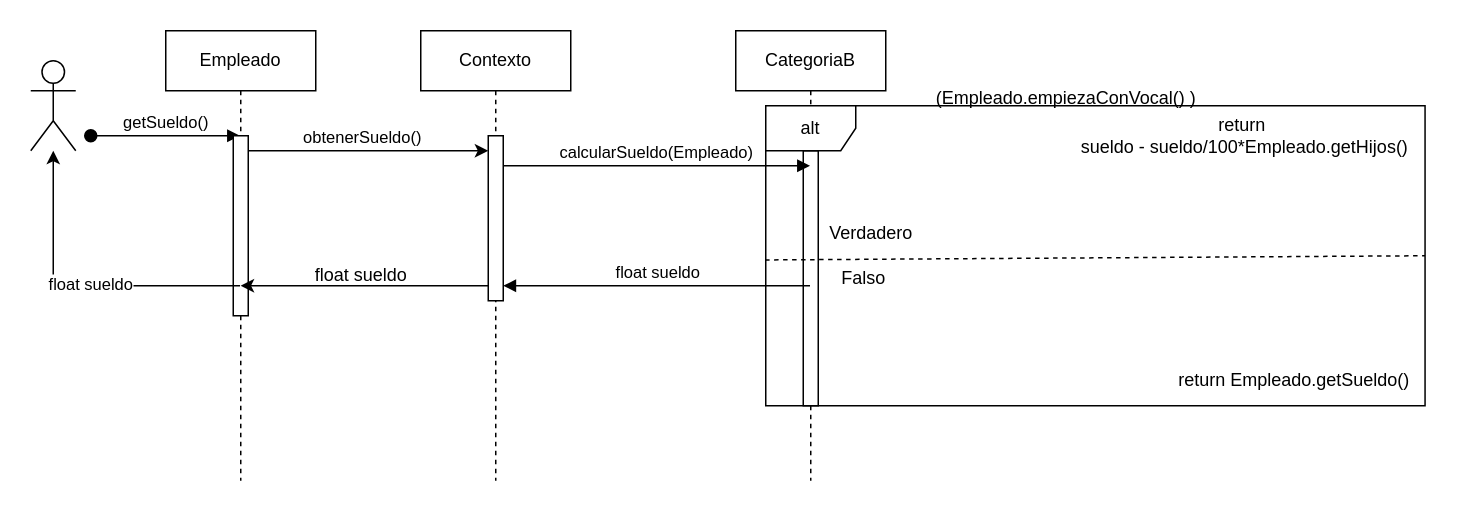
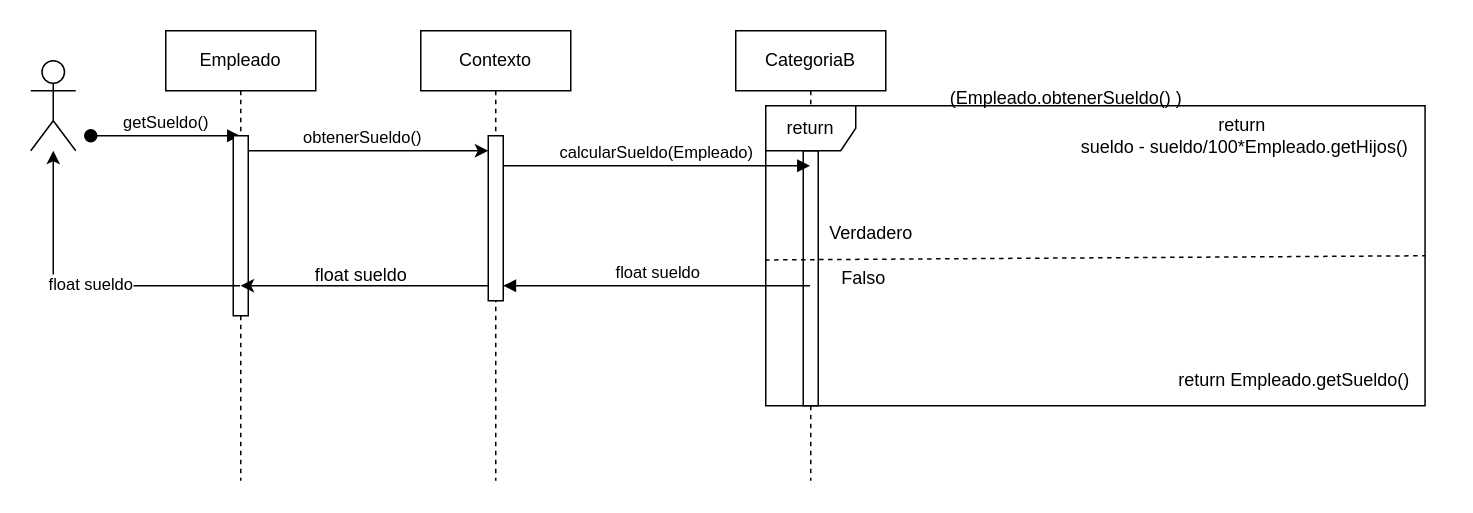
  <mxCell id="0" />
  <mxCell id="1" parent="0" />
  <mxCell id="2" value="Contexto" style="shape=umlLifeline;perimeter=lifelinePerimeter;whiteSpace=wrap;html=1;container=0;dropTarget=0;collapsible=0;recursiveResize=0;outlineConnect=0;portConstraint=eastwest;newEdgeStyle={&quot;edgeStyle&quot;:&quot;elbowEdgeStyle&quot;,&quot;elbow&quot;:&quot;vertical&quot;,&quot;curved&quot;:0,&quot;rounded&quot;:0};" parent="1" vertex="1"><mxGeometry x="280" y="20" width="100" height="300" as="geometry" /></mxCell>
  <mxCell id="3" value="" style="html=1;points=[];perimeter=orthogonalPerimeter;outlineConnect=0;targetShapes=umlLifeline;portConstraint=eastwest;newEdgeStyle={&quot;edgeStyle&quot;:&quot;elbowEdgeStyle&quot;,&quot;elbow&quot;:&quot;vertical&quot;,&quot;curved&quot;:0,&quot;rounded&quot;:0};" parent="2" vertex="1"><mxGeometry x="45" y="70" width="10" height="110" as="geometry" /></mxCell>
  <mxCell id="4" value="getSueldo()" style="html=1;verticalAlign=bottom;startArrow=oval;endArrow=block;startSize=8;edgeStyle=elbowEdgeStyle;elbow=vertical;curved=0;rounded=0;" parent="2" target="19" edge="1"><mxGeometry relative="1" as="geometry"><mxPoint x="-220" y="70" as="sourcePoint" /><mxPoint x="-120" y="70" as="targetPoint" /></mxGeometry></mxCell>
  <mxCell id="5" value="CategoriaB" style="shape=umlLifeline;perimeter=lifelinePerimeter;whiteSpace=wrap;html=1;container=0;dropTarget=0;collapsible=0;recursiveResize=0;outlineConnect=0;portConstraint=eastwest;newEdgeStyle={&quot;edgeStyle&quot;:&quot;elbowEdgeStyle&quot;,&quot;elbow&quot;:&quot;vertical&quot;,&quot;curved&quot;:0,&quot;rounded&quot;:0};" parent="1" vertex="1"><mxGeometry x="490" y="20" width="100" height="300" as="geometry" /></mxCell>
  <mxCell id="6" value="" style="html=1;points=[];perimeter=orthogonalPerimeter;outlineConnect=0;targetShapes=umlLifeline;portConstraint=eastwest;newEdgeStyle={&quot;edgeStyle&quot;:&quot;elbowEdgeStyle&quot;,&quot;elbow&quot;:&quot;vertical&quot;,&quot;curved&quot;:0,&quot;rounded&quot;:0};" parent="5" vertex="1"><mxGeometry x="45" y="80" width="10" height="170" as="geometry" /></mxCell>
  <mxCell id="7" value="calcularSueldo(Empleado)" style="html=1;verticalAlign=bottom;endArrow=block;edgeStyle=elbowEdgeStyle;elbow=vertical;curved=0;rounded=0;" parent="1" target="5" edge="1"><mxGeometry relative="1" as="geometry"><mxPoint x="335" y="110" as="sourcePoint" /><Array as="points"><mxPoint x="410" y="110" /></Array><mxPoint x="495" y="110" as="targetPoint" /></mxGeometry></mxCell>
  <mxCell id="8" value="float sueldo" style="html=1;verticalAlign=bottom;endArrow=block;edgeStyle=elbowEdgeStyle;elbow=vertical;curved=0;rounded=0;" parent="1" source="5" target="3" edge="1"><mxGeometry relative="1" as="geometry"><mxPoint x="495" y="190" as="sourcePoint" /><Array as="points"><mxPoint x="420" y="190" /></Array><mxPoint x="340" y="190" as="targetPoint" /></mxGeometry></mxCell>
  <mxCell id="9" value="" style="shape=umlActor;verticalLabelPosition=bottom;verticalAlign=top;html=1;" parent="1" vertex="1"><mxGeometry x="20" y="40" width="30" height="60" as="geometry" /></mxCell>
  <mxCell id="10" value="" style="group" vertex="1" connectable="0" parent="1"><mxGeometry x="510" y="70" width="440" height="200" as="geometry" /></mxCell>
  <mxCell id="11" value="" style="group" vertex="1" connectable="0" parent="10"><mxGeometry width="450" height="200" as="geometry" /></mxCell>
  <mxCell id="12" value="&lt;div&gt;return&amp;nbsp;&lt;/div&gt;&lt;div&gt;sueldo&amp;nbsp;&lt;span style=&quot;background-color: initial;&quot;&gt;-&lt;/span&gt;&lt;span style=&quot;background-color: initial;&quot;&gt;&amp;nbsp;sueldo/100*Empleado.getHijos()&lt;/span&gt;&lt;/div&gt;" style="text;html=1;align=center;verticalAlign=middle;resizable=0;points=[];autosize=1;strokeColor=none;fillColor=none;" vertex="1" parent="11"><mxGeometry x="198.837" width="240" height="40" as="geometry" /></mxCell>
  <mxCell id="13" value="return Empleado.getSueldo()" style="text;html=1;align=center;verticalAlign=middle;resizable=0;points=[];autosize=1;strokeColor=none;fillColor=none;" vertex="1" parent="11"><mxGeometry x="261.628" y="168" width="180" height="30" as="geometry" /></mxCell>
  <mxCell id="14" value="" style="group" vertex="1" connectable="0" parent="11"><mxGeometry width="439.535" height="200" as="geometry" /></mxCell>
- <mxCell id="15" value="alt" style="shape=umlFrame;whiteSpace=wrap;html=1;pointerEvents=0;" parent="14" vertex="1"><mxGeometry width="439.535" height="200" as="geometry" /></mxCell>
+ <mxCell id="15" value="return" style="shape=umlFrame;whiteSpace=wrap;html=1;pointerEvents=0;" parent="14" vertex="1"><mxGeometry width="439.535" height="200" as="geometry" /></mxCell>
  <mxCell id="16" value="" style="endArrow=none;dashed=1;html=1;rounded=0;exitX=-0.001;exitY=0.514;exitDx=0;exitDy=0;exitPerimeter=0;entryX=1;entryY=0.5;entryDx=0;entryDy=0;entryPerimeter=0;" edge="1" parent="14" source="15" target="15"><mxGeometry width="50" height="50" relative="1" as="geometry"><mxPoint x="167.442" y="60" as="sourcePoint" /><mxPoint x="345.349" y="59.66" as="targetPoint" /><Array as="points" /></mxGeometry></mxCell>
  <mxCell id="17" value="Falso" style="text;html=1;align=center;verticalAlign=middle;resizable=0;points=[];autosize=1;strokeColor=none;fillColor=none;" vertex="1" parent="14"><mxGeometry x="40" y="100" width="50" height="30" as="geometry" /></mxCell>
  <mxCell id="18" value="Verdadero" style="text;html=1;align=center;verticalAlign=middle;resizable=0;points=[];autosize=1;strokeColor=none;fillColor=none;" vertex="1" parent="14"><mxGeometry x="30" y="70" width="80" height="30" as="geometry" /></mxCell>
  <mxCell id="19" value="Empleado" style="shape=umlLifeline;perimeter=lifelinePerimeter;whiteSpace=wrap;html=1;container=0;dropTarget=0;collapsible=0;recursiveResize=0;outlineConnect=0;portConstraint=eastwest;newEdgeStyle={&quot;edgeStyle&quot;:&quot;elbowEdgeStyle&quot;,&quot;elbow&quot;:&quot;vertical&quot;,&quot;curved&quot;:0,&quot;rounded&quot;:0};" vertex="1" parent="1"><mxGeometry x="110" y="20" width="100" height="300" as="geometry" /></mxCell>
  <mxCell id="20" value="" style="html=1;points=[];perimeter=orthogonalPerimeter;outlineConnect=0;targetShapes=umlLifeline;portConstraint=eastwest;newEdgeStyle={&quot;edgeStyle&quot;:&quot;elbowEdgeStyle&quot;,&quot;elbow&quot;:&quot;vertical&quot;,&quot;curved&quot;:0,&quot;rounded&quot;:0};" vertex="1" parent="19"><mxGeometry x="45" y="70" width="10" height="120" as="geometry" /></mxCell>
  <mxCell id="21" style="edgeStyle=elbowEdgeStyle;rounded=0;orthogonalLoop=1;jettySize=auto;html=1;elbow=vertical;curved=0;" edge="1" parent="1"><mxGeometry relative="1" as="geometry"><mxPoint x="165" y="99.997" as="sourcePoint" /><mxPoint x="325" y="99.997" as="targetPoint" /></mxGeometry></mxCell>
  <mxCell id="22" value="obtenerSueldo()" style="edgeLabel;html=1;align=center;verticalAlign=middle;resizable=0;points=[];" vertex="1" connectable="0" parent="21"><mxGeometry x="-0.231" relative="1" as="geometry"><mxPoint x="14" y="-10" as="offset" /></mxGeometry></mxCell>
  <mxCell id="23" style="edgeStyle=elbowEdgeStyle;rounded=0;orthogonalLoop=1;jettySize=auto;html=1;elbow=vertical;curved=0;" edge="1" parent="1"><mxGeometry relative="1" as="geometry"><mxPoint x="325" y="189.997" as="sourcePoint" /><mxPoint x="159.929" y="189.997" as="targetPoint" /></mxGeometry></mxCell>
  <mxCell id="24" value="float sueldo" style="text;html=1;align=center;verticalAlign=middle;resizable=0;points=[];autosize=1;strokeColor=none;fillColor=none;" vertex="1" parent="1"><mxGeometry x="200" y="168" width="80" height="30" as="geometry" /></mxCell>
  <mxCell id="25" value="" style="endArrow=classic;html=1;rounded=0;" edge="1" parent="1" target="9"><mxGeometry width="50" height="50" relative="1" as="geometry"><mxPoint x="159.5" y="190" as="sourcePoint" /><mxPoint x="20" y="150" as="targetPoint" /><Array as="points"><mxPoint x="35" y="190" /></Array></mxGeometry></mxCell>
  <mxCell id="26" value="float sueldo" style="edgeLabel;html=1;align=center;verticalAlign=middle;resizable=0;points=[];" vertex="1" connectable="0" parent="25"><mxGeometry x="-0.063" y="-2" relative="1" as="geometry"><mxPoint as="offset" /></mxGeometry></mxCell>
- <mxCell id="27" value="(Empleado.empiezaConVocal() )" style="text;html=1;align=center;verticalAlign=middle;resizable=0;points=[];autosize=1;strokeColor=none;fillColor=none;" vertex="1" parent="1"><mxGeometry x="610" y="50" width="200" height="30" as="geometry" /></mxCell>
+ <mxCell id="27" value="(Empleado.obtenerSueldo() )" style="text;html=1;align=center;verticalAlign=middle;resizable=0;points=[];autosize=1;strokeColor=none;fillColor=none;" vertex="1" parent="1"><mxGeometry x="610" y="50" width="200" height="30" as="geometry" /></mxCell>
